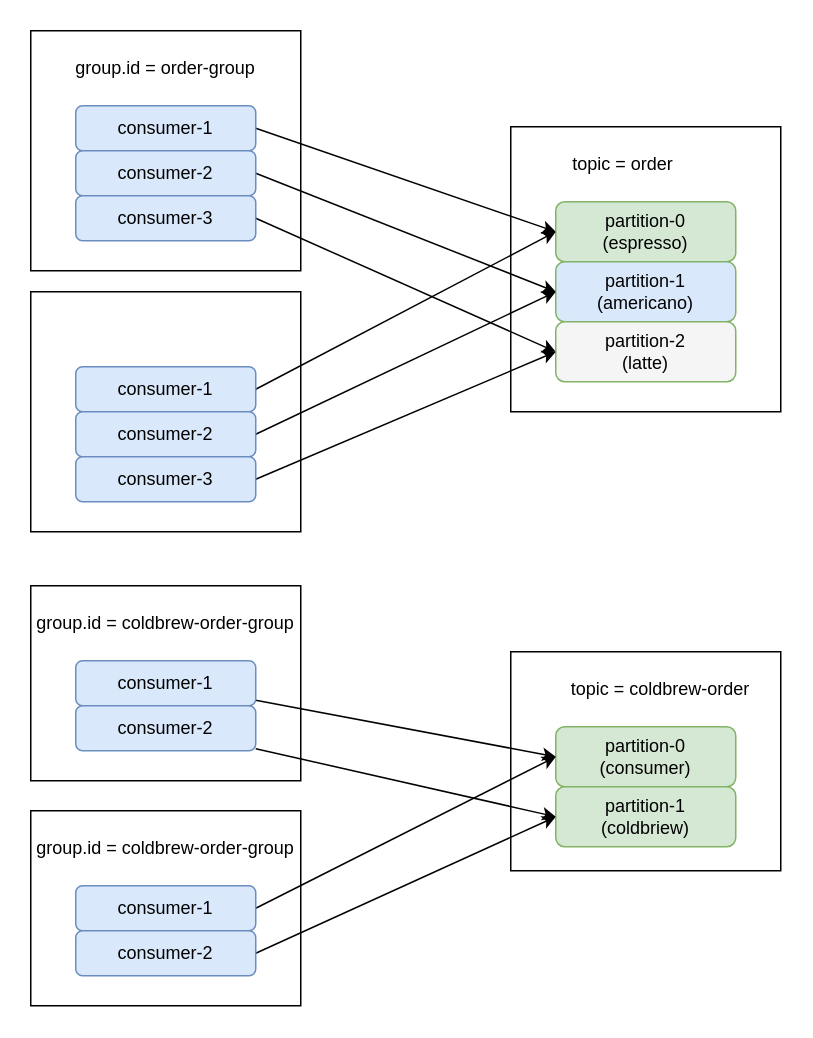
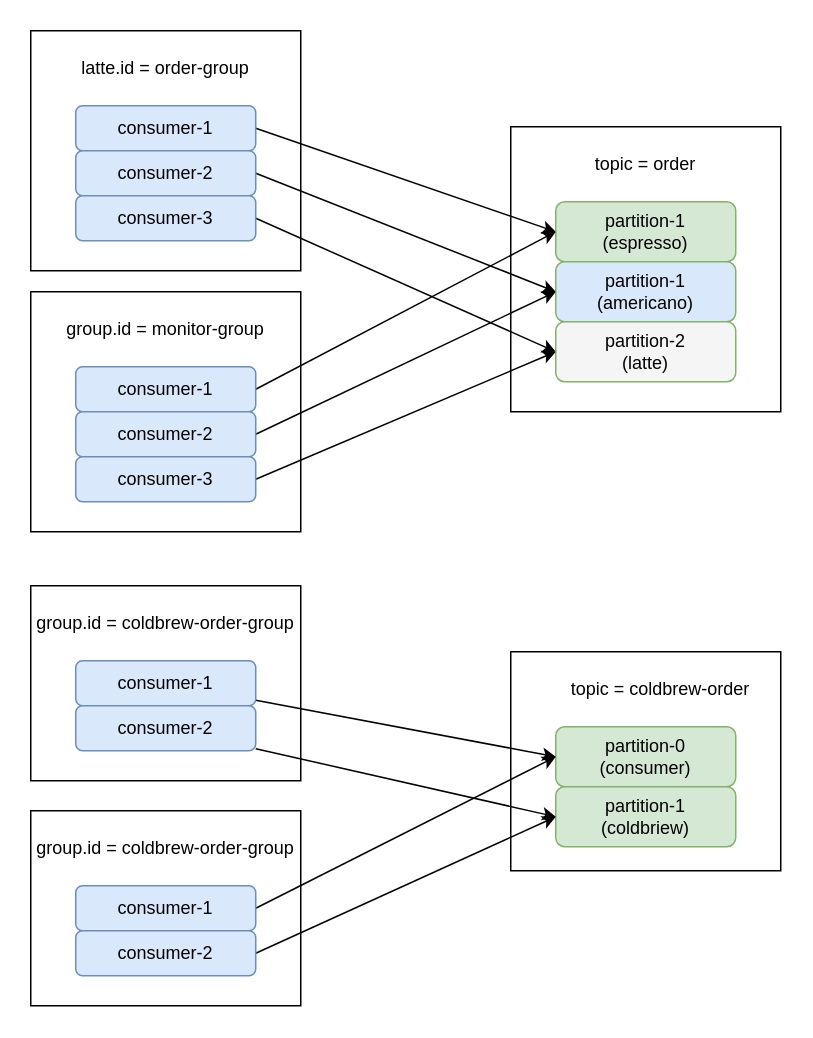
  <mxCell id="0" />
  <mxCell id="1" parent="0" />
  <mxCell id="2" value="" style="rounded=0;whiteSpace=wrap;html=1;" parent="1" vertex="1"><mxGeometry x="340" y="434" width="180" height="146" as="geometry" /></mxCell>
  <mxCell id="3" value="" style="rounded=0;whiteSpace=wrap;html=1;" parent="1" vertex="1"><mxGeometry x="340" y="84" width="180" height="190" as="geometry" /></mxCell>
  <mxCell id="4" value="" style="rounded=0;whiteSpace=wrap;html=1;" parent="1" vertex="1"><mxGeometry x="20" y="20" width="180" height="160" as="geometry" /></mxCell>
  <mxCell id="5" style="rounded=0;orthogonalLoop=1;jettySize=auto;html=1;entryX=0;entryY=0.5;entryDx=0;entryDy=0;exitX=1;exitY=0.5;exitDx=0;exitDy=0;" parent="1" source="6" target="12" edge="1"><mxGeometry relative="1" as="geometry" /></mxCell>
  <mxCell id="6" value="consumer-1" style="rounded=1;whiteSpace=wrap;html=1;fillColor=#dae8fc;strokeColor=#6c8ebf;" parent="1" vertex="1"><mxGeometry x="50" y="70" width="120" height="30" as="geometry" /></mxCell>
  <mxCell id="7" style="rounded=0;orthogonalLoop=1;jettySize=auto;html=1;entryX=0;entryY=0.5;entryDx=0;entryDy=0;exitX=1;exitY=0.5;exitDx=0;exitDy=0;" parent="1" source="8" target="14" edge="1"><mxGeometry relative="1" as="geometry" /></mxCell>
  <mxCell id="8" value="consumer-2" style="rounded=1;whiteSpace=wrap;html=1;fillColor=#dae8fc;strokeColor=#6c8ebf;" parent="1" vertex="1"><mxGeometry x="50" y="100" width="120" height="30" as="geometry" /></mxCell>
  <mxCell id="9" style="rounded=0;orthogonalLoop=1;jettySize=auto;html=1;entryX=0;entryY=0.5;entryDx=0;entryDy=0;exitX=1;exitY=0.5;exitDx=0;exitDy=0;" parent="1" source="10" target="15" edge="1"><mxGeometry relative="1" as="geometry" /></mxCell>
  <mxCell id="10" value="consumer-3" style="rounded=1;whiteSpace=wrap;html=1;fillColor=#dae8fc;strokeColor=#6c8ebf;" parent="1" vertex="1"><mxGeometry x="50" y="130" width="120" height="30" as="geometry" /></mxCell>
- <mxCell id="11" value="group.id = order-group" style="text;html=1;align=center;verticalAlign=middle;whiteSpace=wrap;rounded=0;" parent="1" vertex="1"><mxGeometry x="20" y="30" width="180" height="30" as="geometry" /></mxCell>
- <mxCell id="12" value="partition-0&lt;div&gt;(espresso)&lt;/div&gt;" style="rounded=1;whiteSpace=wrap;html=1;fillColor=#d5e8d4;strokeColor=#82b366;" parent="1" vertex="1"><mxGeometry x="370" y="134" width="120" height="40" as="geometry" /></mxCell>
- <mxCell id="13" value="topic = order" style="text;html=1;align=center;verticalAlign=middle;whiteSpace=wrap;rounded=0;" parent="1" vertex="1"><mxGeometry x="345" y="94" width="140" height="30" as="geometry" /></mxCell>
+ <mxCell id="11" value="latte.id = order-group" style="text;html=1;align=center;verticalAlign=middle;whiteSpace=wrap;rounded=0;" parent="1" vertex="1"><mxGeometry x="20" y="30" width="180" height="30" as="geometry" /></mxCell>
+ <mxCell id="12" value="partition-1&lt;div&gt;(espresso)&lt;/div&gt;" style="rounded=1;whiteSpace=wrap;html=1;fillColor=#d5e8d4;strokeColor=#82b366;" parent="1" vertex="1"><mxGeometry x="370" y="134" width="120" height="40" as="geometry" /></mxCell>
+ <mxCell id="13" value="topic = order" style="text;html=1;align=center;verticalAlign=middle;whiteSpace=wrap;rounded=0;" parent="1" vertex="1"><mxGeometry x="360" y="94" width="140" height="30" as="geometry" /></mxCell>
  <mxCell id="14" value="partition-1&lt;div&gt;(americano)&lt;/div&gt;" style="rounded=1;whiteSpace=wrap;html=1;fillColor=#dae8fc;strokeColor=#82b366;" parent="1" vertex="1"><mxGeometry x="370" y="174" width="120" height="40" as="geometry" /></mxCell>
  <mxCell id="15" value="partition-2&lt;div&gt;(latte)&lt;/div&gt;" style="rounded=1;whiteSpace=wrap;html=1;fillColor=#f5f5f5;strokeColor=#82b366;" parent="1" vertex="1"><mxGeometry x="370" y="214" width="120" height="40" as="geometry" /></mxCell>
  <mxCell id="16" value="partition-0&lt;div&gt;(consumer)&lt;/div&gt;" style="rounded=1;whiteSpace=wrap;html=1;fillColor=#d5e8d4;strokeColor=#82b366;" parent="1" vertex="1"><mxGeometry x="370" y="484" width="120" height="40" as="geometry" /></mxCell>
  <mxCell id="17" value="topic = coldbrew-order" style="text;html=1;align=center;verticalAlign=middle;whiteSpace=wrap;rounded=0;" parent="1" vertex="1"><mxGeometry x="370" y="444" width="140" height="30" as="geometry" /></mxCell>
  <mxCell id="18" value="partition-1&lt;div&gt;(coldbriew)&lt;/div&gt;" style="rounded=1;whiteSpace=wrap;html=1;fillColor=#d5e8d4;strokeColor=#82b366;" parent="1" vertex="1"><mxGeometry x="370" y="524" width="120" height="40" as="geometry" /></mxCell>
  <mxCell id="19" value="" style="rounded=0;whiteSpace=wrap;html=1;" parent="1" vertex="1"><mxGeometry x="20" y="390" width="180" height="130" as="geometry" /></mxCell>
  <mxCell id="20" style="rounded=0;orthogonalLoop=1;jettySize=auto;html=1;entryX=0;entryY=0.5;entryDx=0;entryDy=0;" parent="1" source="21" target="16" edge="1"><mxGeometry relative="1" as="geometry" /></mxCell>
  <mxCell id="21" value="consumer-1" style="rounded=1;whiteSpace=wrap;html=1;fillColor=#dae8fc;strokeColor=#6c8ebf;" parent="1" vertex="1"><mxGeometry x="50" y="440" width="120" height="30" as="geometry" /></mxCell>
  <mxCell id="22" style="rounded=0;orthogonalLoop=1;jettySize=auto;html=1;entryX=0;entryY=0.5;entryDx=0;entryDy=0;" parent="1" source="23" target="18" edge="1"><mxGeometry relative="1" as="geometry" /></mxCell>
  <mxCell id="23" value="consumer-2" style="rounded=1;whiteSpace=wrap;html=1;fillColor=#dae8fc;strokeColor=#6c8ebf;" parent="1" vertex="1"><mxGeometry x="50" y="470" width="120" height="30" as="geometry" /></mxCell>
  <mxCell id="24" value="group.id = coldbrew-order-group" style="text;html=1;align=center;verticalAlign=middle;whiteSpace=wrap;rounded=0;" parent="1" vertex="1"><mxGeometry x="20" y="400" width="180" height="30" as="geometry" /></mxCell>
  <mxCell id="25" value="" style="rounded=0;whiteSpace=wrap;html=1;" vertex="1" parent="1"><mxGeometry x="20" y="194" width="180" height="160" as="geometry" /></mxCell>
  <mxCell id="26" style="rounded=0;orthogonalLoop=1;jettySize=auto;html=1;entryX=0;entryY=0.5;entryDx=0;entryDy=0;exitX=1;exitY=0.5;exitDx=0;exitDy=0;" edge="1" parent="1" source="27" target="12"><mxGeometry relative="1" as="geometry" /></mxCell>
  <mxCell id="27" value="consumer-1" style="rounded=1;whiteSpace=wrap;html=1;fillColor=#dae8fc;strokeColor=#6c8ebf;" vertex="1" parent="1"><mxGeometry x="50" y="244" width="120" height="30" as="geometry" /></mxCell>
  <mxCell id="28" style="rounded=0;orthogonalLoop=1;jettySize=auto;html=1;entryX=0;entryY=0.5;entryDx=0;entryDy=0;exitX=1;exitY=0.5;exitDx=0;exitDy=0;" edge="1" parent="1" source="29" target="14"><mxGeometry relative="1" as="geometry" /></mxCell>
  <mxCell id="29" value="consumer-2" style="rounded=1;whiteSpace=wrap;html=1;fillColor=#dae8fc;strokeColor=#6c8ebf;" vertex="1" parent="1"><mxGeometry x="50" y="274" width="120" height="30" as="geometry" /></mxCell>
  <mxCell id="30" style="rounded=0;orthogonalLoop=1;jettySize=auto;html=1;entryX=0;entryY=0.5;entryDx=0;entryDy=0;exitX=1;exitY=0.5;exitDx=0;exitDy=0;" edge="1" parent="1" source="31" target="15"><mxGeometry relative="1" as="geometry" /></mxCell>
  <mxCell id="31" value="consumer-3" style="rounded=1;whiteSpace=wrap;html=1;fillColor=#dae8fc;strokeColor=#6c8ebf;" vertex="1" parent="1"><mxGeometry x="50" y="304" width="120" height="30" as="geometry" /></mxCell>
+ <mxCell id="32" value="group.id = monitor-group" style="text;html=1;align=center;verticalAlign=middle;whiteSpace=wrap;rounded=0;" vertex="1" parent="1"><mxGeometry x="20" y="204" width="180" height="30" as="geometry" /></mxCell>
  <mxCell id="33" value="" style="rounded=0;whiteSpace=wrap;html=1;" vertex="1" parent="1"><mxGeometry x="20" y="540" width="180" height="130" as="geometry" /></mxCell>
  <mxCell id="34" style="rounded=0;orthogonalLoop=1;jettySize=auto;html=1;entryX=0;entryY=0.5;entryDx=0;entryDy=0;" edge="1" parent="1" target="16"><mxGeometry relative="1" as="geometry"><mxPoint x="170" y="605" as="sourcePoint" /></mxGeometry></mxCell>
  <mxCell id="35" value="consumer-1" style="rounded=1;whiteSpace=wrap;html=1;fillColor=#dae8fc;strokeColor=#6c8ebf;" vertex="1" parent="1"><mxGeometry x="50" y="590" width="120" height="30" as="geometry" /></mxCell>
  <mxCell id="36" style="rounded=0;orthogonalLoop=1;jettySize=auto;html=1;entryX=0;entryY=0.5;entryDx=0;entryDy=0;exitX=1;exitY=0.5;exitDx=0;exitDy=0;" edge="1" parent="1" source="37" target="18"><mxGeometry relative="1" as="geometry" /></mxCell>
  <mxCell id="37" value="consumer-2" style="rounded=1;whiteSpace=wrap;html=1;fillColor=#dae8fc;strokeColor=#6c8ebf;" vertex="1" parent="1"><mxGeometry x="50" y="620" width="120" height="30" as="geometry" /></mxCell>
  <mxCell id="38" value="group.id = coldbrew-order-group" style="text;html=1;align=center;verticalAlign=middle;whiteSpace=wrap;rounded=0;" vertex="1" parent="1"><mxGeometry x="20" y="550" width="180" height="30" as="geometry" /></mxCell>
